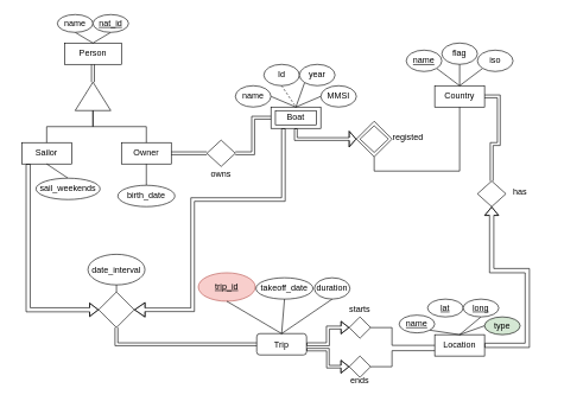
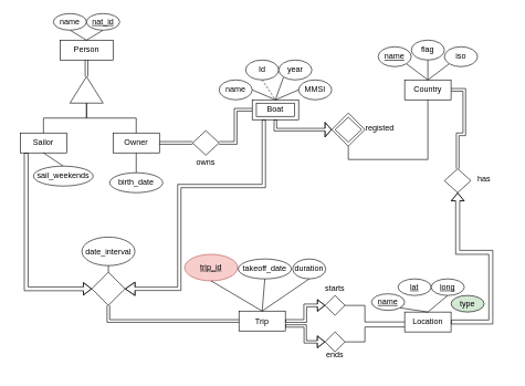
  <mxCell id="0" />
  <mxCell id="1" parent="0" />
  <mxCell id="2" value="" style="group" parent="1" vertex="1" connectable="0"><mxGeometry x="20" y="20" width="225" height="270" as="geometry" /></mxCell>
  <mxCell id="3" value="" style="group" parent="2" vertex="1" connectable="0"><mxGeometry x="10" width="210" height="210" as="geometry" /></mxCell>
  <mxCell id="4" value="Sailor" style="rounded=0;whiteSpace=wrap;html=1;" parent="3" vertex="1"><mxGeometry y="180" width="70" height="30" as="geometry" /></mxCell>
  <mxCell id="5" value="Owner" style="rounded=0;whiteSpace=wrap;html=1;" parent="3" vertex="1"><mxGeometry x="140" y="180" width="70" height="30" as="geometry" /></mxCell>
  <mxCell id="6" value="" style="group" parent="3" vertex="1" connectable="0"><mxGeometry x="50" width="100" height="70" as="geometry" /></mxCell>
  <mxCell id="7" value="Person" style="rounded=0;whiteSpace=wrap;html=1;" parent="6" vertex="1"><mxGeometry x="10" y="40" width="80" height="30" as="geometry" /></mxCell>
  <mxCell id="8" style="edgeStyle=none;rounded=0;orthogonalLoop=1;jettySize=auto;html=1;exitX=0.5;exitY=1;exitDx=0;exitDy=0;entryX=0.5;entryY=0;entryDx=0;entryDy=0;endArrow=none;endFill=0;" parent="6" source="9" target="7" edge="1"><mxGeometry relative="1" as="geometry" /></mxCell>
  <mxCell id="9" value="name" style="ellipse;whiteSpace=wrap;html=1;" parent="6" vertex="1"><mxGeometry width="50" height="25" as="geometry" /></mxCell>
  <mxCell id="10" style="edgeStyle=none;rounded=0;orthogonalLoop=1;jettySize=auto;html=1;exitX=0.5;exitY=1;exitDx=0;exitDy=0;entryX=0.5;entryY=0;entryDx=0;entryDy=0;endArrow=none;endFill=0;" parent="6" source="11" target="7" edge="1"><mxGeometry relative="1" as="geometry" /></mxCell>
  <mxCell id="11" value="&lt;u&gt;nat_id&lt;/u&gt;" style="ellipse;whiteSpace=wrap;html=1;" parent="6" vertex="1"><mxGeometry x="50" width="50" height="25" as="geometry" /></mxCell>
  <mxCell id="12" style="edgeStyle=none;rounded=0;orthogonalLoop=1;jettySize=auto;html=1;exitX=1;exitY=0.5;exitDx=0;exitDy=0;entryX=0.5;entryY=1;entryDx=0;entryDy=0;endArrow=none;endFill=0;shape=link;" parent="3" source="13" target="7" edge="1"><mxGeometry relative="1" as="geometry" /></mxCell>
  <mxCell id="13" value="" style="triangle;whiteSpace=wrap;html=1;rotation=-90;" parent="3" vertex="1"><mxGeometry x="80" y="90" width="40" height="50" as="geometry" /></mxCell>
  <mxCell id="14" style="edgeStyle=orthogonalEdgeStyle;rounded=0;orthogonalLoop=1;jettySize=auto;html=1;exitX=0.5;exitY=0;exitDx=0;exitDy=0;entryX=0;entryY=0.5;entryDx=0;entryDy=0;endArrow=none;endFill=0;" parent="3" source="4" target="13" edge="1"><mxGeometry relative="1" as="geometry" /></mxCell>
  <mxCell id="15" style="edgeStyle=orthogonalEdgeStyle;rounded=0;orthogonalLoop=1;jettySize=auto;html=1;exitX=0.5;exitY=0;exitDx=0;exitDy=0;entryX=0;entryY=0.5;entryDx=0;entryDy=0;endArrow=none;endFill=0;" parent="3" source="5" target="13" edge="1"><mxGeometry relative="1" as="geometry" /></mxCell>
  <mxCell id="16" style="rounded=0;orthogonalLoop=1;jettySize=auto;html=1;exitX=0.5;exitY=0;exitDx=0;exitDy=0;entryX=0.5;entryY=1;entryDx=0;entryDy=0;endArrow=none;endFill=0;" parent="2" source="17" target="4" edge="1"><mxGeometry relative="1" as="geometry" /></mxCell>
  <mxCell id="17" value="sail_weekends" style="ellipse;whiteSpace=wrap;html=1;" parent="2" vertex="1"><mxGeometry x="30" y="230" width="90" height="30" as="geometry" /></mxCell>
  <mxCell id="18" style="edgeStyle=none;rounded=0;orthogonalLoop=1;jettySize=auto;html=1;exitX=0.5;exitY=0;exitDx=0;exitDy=0;entryX=0.5;entryY=1;entryDx=0;entryDy=0;endArrow=none;endFill=0;" parent="2" source="19" target="5" edge="1"><mxGeometry relative="1" as="geometry" /></mxCell>
  <mxCell id="19" value="birth_date" style="ellipse;whiteSpace=wrap;html=1;" parent="2" vertex="1"><mxGeometry x="145" y="240" width="80" height="30" as="geometry" /></mxCell>
  <mxCell id="20" value="" style="group" parent="1" vertex="1" connectable="0"><mxGeometry x="320" y="418.5" width="130" height="83" as="geometry" /></mxCell>
  <mxCell id="21" value="" style="group" parent="20" vertex="1" connectable="0"><mxGeometry x="40" y="50" width="70" height="30" as="geometry" /></mxCell>
- <mxCell id="22" value="Trip" style="whiteSpace=wrap;html=1;rounded=1;" parent="21" vertex="1"><mxGeometry width="70" height="30" as="geometry" /></mxCell>
+ <mxCell id="22" value="Trip" style="rounded=0;whiteSpace=wrap;html=1;" parent="21" vertex="1"><mxGeometry width="70" height="30" as="geometry" /></mxCell>
  <mxCell id="23" value="" style="group" parent="1" vertex="1" connectable="0"><mxGeometry x="560" y="420" width="170" height="80" as="geometry" /></mxCell>
  <mxCell id="24" value="Location" style="rounded=0;whiteSpace=wrap;html=1;" parent="23" vertex="1"><mxGeometry x="50" y="50" width="70" height="30" as="geometry" /></mxCell>
  <mxCell id="25" style="edgeStyle=none;rounded=0;orthogonalLoop=1;jettySize=auto;html=1;exitX=1;exitY=1;exitDx=0;exitDy=0;entryX=0.5;entryY=0;entryDx=0;entryDy=0;endArrow=none;endFill=0;" parent="23" source="26" target="24" edge="1"><mxGeometry relative="1" as="geometry" /></mxCell>
  <mxCell id="26" value="&lt;u&gt;name&lt;/u&gt;" style="ellipse;whiteSpace=wrap;html=1;" parent="23" vertex="1"><mxGeometry y="22.5" width="50" height="25" as="geometry" /></mxCell>
  <mxCell id="27" value="&lt;u&gt;lat&lt;/u&gt;" style="ellipse;whiteSpace=wrap;html=1;" parent="23" vertex="1"><mxGeometry x="40" width="50" height="25" as="geometry" /></mxCell>
  <mxCell id="28" style="edgeStyle=none;rounded=0;orthogonalLoop=1;jettySize=auto;html=1;exitX=0.5;exitY=1;exitDx=0;exitDy=0;entryX=0.5;entryY=0;entryDx=0;entryDy=0;endArrow=none;endFill=0;" parent="23" source="29" target="24" edge="1"><mxGeometry relative="1" as="geometry" /></mxCell>
  <mxCell id="29" value="&lt;u&gt;long&lt;/u&gt;" style="ellipse;whiteSpace=wrap;html=1;" parent="23" vertex="1"><mxGeometry x="90" width="50" height="25" as="geometry" /></mxCell>
- <mxCell id="30" style="edgeStyle=none;rounded=0;orthogonalLoop=1;jettySize=auto;html=1;exitX=0;exitY=0.5;exitDx=0;exitDy=0;entryX=0.5;entryY=0;entryDx=0;entryDy=0;endArrow=none;endFill=0;" parent="23" source="31" target="24" edge="1"><mxGeometry relative="1" as="geometry" /></mxCell>
  <mxCell id="31" value="type" style="ellipse;whiteSpace=wrap;html=1;fillColor=#d5e8d4;" parent="23" vertex="1"><mxGeometry x="120" y="25" width="50" height="25" as="geometry" /></mxCell>
  <mxCell id="32" value="" style="group" parent="1" vertex="1" connectable="0"><mxGeometry x="520" y="70" width="250" height="264" as="geometry" /></mxCell>
  <mxCell id="33" value="" style="group" parent="32" vertex="1" connectable="0"><mxGeometry x="-190" y="20" width="170" height="90" as="geometry" /></mxCell>
  <mxCell id="34" value="Boat" style="rounded=0;whiteSpace=wrap;html=1;" parent="33" vertex="1"><mxGeometry x="50" y="60" width="70" height="30" as="geometry" /></mxCell>
  <mxCell id="35" style="rounded=0;orthogonalLoop=1;jettySize=auto;html=1;exitX=1;exitY=0.5;exitDx=0;exitDy=0;entryX=0.5;entryY=0;entryDx=0;entryDy=0;endArrow=none;endFill=0;" parent="33" source="36" target="34" edge="1"><mxGeometry relative="1" as="geometry" /></mxCell>
  <mxCell id="36" value="name" style="ellipse;whiteSpace=wrap;html=1;" parent="33" vertex="1"><mxGeometry y="30" width="50" height="30" as="geometry" /></mxCell>
  <mxCell id="37" style="edgeStyle=none;rounded=0;orthogonalLoop=1;jettySize=auto;html=1;exitX=0.5;exitY=1;exitDx=0;exitDy=0;entryX=0.5;entryY=0;entryDx=0;entryDy=0;endArrow=none;endFill=0;dashed=1;" parent="33" source="38" target="34" edge="1"><mxGeometry relative="1" as="geometry" /></mxCell>
  <mxCell id="38" value="Id" style="ellipse;whiteSpace=wrap;html=1;" parent="33" vertex="1"><mxGeometry x="40" width="50" height="30" as="geometry" /></mxCell>
  <mxCell id="39" style="edgeStyle=none;rounded=0;orthogonalLoop=1;jettySize=auto;html=1;exitX=0;exitY=1;exitDx=0;exitDy=0;entryX=0.5;entryY=0;entryDx=0;entryDy=0;endArrow=none;endFill=0;" parent="33" source="40" target="34" edge="1"><mxGeometry relative="1" as="geometry" /></mxCell>
  <mxCell id="40" value="year" style="ellipse;whiteSpace=wrap;html=1;" parent="33" vertex="1"><mxGeometry x="90" width="50" height="30" as="geometry" /></mxCell>
  <mxCell id="41" style="edgeStyle=none;rounded=0;orthogonalLoop=1;jettySize=auto;html=1;exitX=0;exitY=0.5;exitDx=0;exitDy=0;entryX=0.5;entryY=0;entryDx=0;entryDy=0;endArrow=none;endFill=0;" parent="33" source="42" target="34" edge="1"><mxGeometry relative="1" as="geometry" /></mxCell>
  <mxCell id="42" value="MMSI" style="ellipse;whiteSpace=wrap;html=1;" parent="33" vertex="1"><mxGeometry x="120" y="30" width="50" height="30" as="geometry" /></mxCell>
  <mxCell id="43" value="" style="rounded=0;whiteSpace=wrap;html=1;fillColor=none;" parent="33" vertex="1"><mxGeometry x="56.25" y="65" width="57.5" height="20" as="geometry" /></mxCell>
  <mxCell id="44" style="edgeStyle=none;rounded=0;orthogonalLoop=1;jettySize=auto;html=1;exitX=0.75;exitY=0;exitDx=0;exitDy=0;endArrow=none;endFill=0;" parent="33" source="43" target="43" edge="1"><mxGeometry relative="1" as="geometry" /></mxCell>
  <mxCell id="45" style="edgeStyle=orthogonalEdgeStyle;shape=flexArrow;rounded=0;orthogonalLoop=1;jettySize=auto;html=1;entryX=0;entryY=0.5;entryDx=0;entryDy=0;endArrow=block;endFill=0;endWidth=17.143;endSize=2.871;width=3.871;exitX=0.5;exitY=1;exitDx=0;exitDy=0;" parent="32" source="34" target="48" edge="1"><mxGeometry relative="1" as="geometry"><Array as="points"><mxPoint x="-105" y="125" /></Array></mxGeometry></mxCell>
  <mxCell id="46" value="" style="group" parent="32" vertex="1" connectable="0"><mxGeometry x="-20" y="100" width="90" height="50" as="geometry" /></mxCell>
  <mxCell id="47" value="" style="group" parent="46" vertex="1" connectable="0"><mxGeometry width="50" height="50" as="geometry" /></mxCell>
  <mxCell id="48" value="" style="rhombus;whiteSpace=wrap;html=1;fillColor=none;" parent="47" vertex="1"><mxGeometry width="50" height="50" as="geometry" /></mxCell>
  <mxCell id="49" value="" style="rhombus;whiteSpace=wrap;html=1;fillColor=none;" parent="47" vertex="1"><mxGeometry x="5" y="6.25" width="40" height="37.5" as="geometry" /></mxCell>
  <mxCell id="50" value="registed" style="text;html=1;strokeColor=none;fillColor=none;align=center;verticalAlign=middle;whiteSpace=wrap;rounded=0;" parent="46" vertex="1"><mxGeometry x="55" y="13" width="35" height="17" as="geometry" /></mxCell>
  <mxCell id="51" value="" style="group" parent="32" vertex="1" connectable="0"><mxGeometry x="50" y="-10" width="150" height="90" as="geometry" /></mxCell>
  <mxCell id="52" value="Country" style="rounded=0;whiteSpace=wrap;html=1;" parent="51" vertex="1"><mxGeometry x="40" y="60" width="70" height="30" as="geometry" /></mxCell>
  <mxCell id="53" style="edgeStyle=none;rounded=0;orthogonalLoop=1;jettySize=auto;html=1;exitX=1;exitY=1;exitDx=0;exitDy=0;entryX=0.5;entryY=0;entryDx=0;entryDy=0;endArrow=none;endFill=0;" parent="51" source="54" target="52" edge="1"><mxGeometry relative="1" as="geometry" /></mxCell>
  <mxCell id="54" value="&lt;u&gt;name&lt;/u&gt;" style="ellipse;whiteSpace=wrap;html=1;" parent="51" vertex="1"><mxGeometry y="10" width="50" height="30" as="geometry" /></mxCell>
  <mxCell id="55" style="edgeStyle=none;rounded=0;orthogonalLoop=1;jettySize=auto;html=1;exitX=0.5;exitY=1;exitDx=0;exitDy=0;entryX=0.5;entryY=0;entryDx=0;entryDy=0;endArrow=none;endFill=0;" parent="51" source="56" target="52" edge="1"><mxGeometry relative="1" as="geometry" /></mxCell>
  <mxCell id="56" value="flag" style="ellipse;whiteSpace=wrap;html=1;" parent="51" vertex="1"><mxGeometry x="50" width="50" height="30" as="geometry" /></mxCell>
  <mxCell id="57" style="edgeStyle=none;rounded=0;orthogonalLoop=1;jettySize=auto;html=1;exitX=0;exitY=1;exitDx=0;exitDy=0;entryX=0.5;entryY=0;entryDx=0;entryDy=0;endArrow=none;endFill=0;" parent="51" source="58" target="52" edge="1"><mxGeometry relative="1" as="geometry" /></mxCell>
  <mxCell id="58" value="iso" style="ellipse;whiteSpace=wrap;html=1;" parent="51" vertex="1"><mxGeometry x="100" y="10" width="50" height="30" as="geometry" /></mxCell>
  <mxCell id="59" style="edgeStyle=orthogonalEdgeStyle;rounded=0;orthogonalLoop=1;jettySize=auto;html=1;exitX=0.5;exitY=1;exitDx=0;exitDy=0;entryX=0.5;entryY=1;entryDx=0;entryDy=0;endArrow=none;endFill=0;" parent="32" source="48" target="52" edge="1"><mxGeometry relative="1" as="geometry" /></mxCell>
  <mxCell id="60" value="" style="group" parent="32" vertex="1" connectable="0"><mxGeometry x="150" y="184" width="100" height="36" as="geometry" /></mxCell>
  <mxCell id="61" value="" style="rhombus;whiteSpace=wrap;html=1;fillColor=none;" parent="60" vertex="1"><mxGeometry width="40" height="36" as="geometry" /></mxCell>
  <mxCell id="62" value="has" style="text;html=1;strokeColor=none;fillColor=none;align=center;verticalAlign=middle;whiteSpace=wrap;rounded=0;" parent="60" vertex="1"><mxGeometry x="30" width="60" height="30" as="geometry" /></mxCell>
  <mxCell id="63" style="edgeStyle=orthogonalEdgeStyle;shape=link;rounded=0;orthogonalLoop=1;jettySize=auto;html=1;exitX=1;exitY=0.5;exitDx=0;exitDy=0;entryX=0.5;entryY=0;entryDx=0;entryDy=0;endArrow=block;endFill=0;" parent="32" source="52" target="61" edge="1"><mxGeometry relative="1" as="geometry" /></mxCell>
  <mxCell id="64" style="edgeStyle=orthogonalEdgeStyle;rounded=0;orthogonalLoop=1;jettySize=auto;html=1;exitX=1;exitY=0.5;exitDx=0;exitDy=0;entryX=0;entryY=0.5;entryDx=0;entryDy=0;endArrow=block;endFill=0;shape=link;" parent="1" source="5" target="66" edge="1"><mxGeometry relative="1" as="geometry" /></mxCell>
  <mxCell id="65" value="" style="group" parent="1" vertex="1" connectable="0"><mxGeometry x="290" y="196.5" width="40" height="57" as="geometry" /></mxCell>
  <mxCell id="66" value="" style="rhombus;whiteSpace=wrap;html=1;fillColor=none;" parent="65" vertex="1"><mxGeometry width="40" height="37" as="geometry" /></mxCell>
  <mxCell id="67" value="owns" style="text;html=1;strokeColor=none;fillColor=none;align=center;verticalAlign=middle;whiteSpace=wrap;rounded=0;" parent="65" vertex="1"><mxGeometry y="37" width="40" height="20" as="geometry" /></mxCell>
  <mxCell id="68" style="edgeStyle=orthogonalEdgeStyle;shape=link;rounded=0;orthogonalLoop=1;jettySize=auto;html=1;entryX=1;entryY=0.5;entryDx=0;entryDy=0;endArrow=block;endFill=0;" parent="1" source="34" target="66" edge="1"><mxGeometry relative="1" as="geometry" /></mxCell>
  <mxCell id="69" style="edgeStyle=orthogonalEdgeStyle;rounded=0;orthogonalLoop=1;jettySize=auto;html=1;exitX=0.129;exitY=1;exitDx=0;exitDy=0;entryX=0;entryY=0.5;entryDx=0;entryDy=0;endArrow=classic;endFill=1;exitPerimeter=0;shape=flexArrow;width=5.714;endSize=3.714;endWidth=12;" parent="1" source="4" target="74" edge="1"><mxGeometry relative="1" as="geometry"><Array as="points"><mxPoint x="39" y="435" /></Array></mxGeometry></mxCell>
  <mxCell id="70" style="edgeStyle=orthogonalEdgeStyle;shape=flexArrow;rounded=0;orthogonalLoop=1;jettySize=auto;html=1;entryX=1;entryY=0.5;entryDx=0;entryDy=0;endArrow=classic;endFill=1;exitX=0.25;exitY=1;exitDx=0;exitDy=0;width=5;endSize=4.558;endWidth=14.167;" parent="1" source="34" target="74" edge="1"><mxGeometry relative="1" as="geometry"><Array as="points"><mxPoint x="397" y="280" /><mxPoint x="270" y="280" /><mxPoint x="270" y="435" /></Array></mxGeometry></mxCell>
  <mxCell id="71" style="edgeStyle=orthogonalEdgeStyle;shape=link;rounded=0;orthogonalLoop=1;jettySize=auto;html=1;entryX=0.5;entryY=1;entryDx=0;entryDy=0;endArrow=classic;endFill=1;endWidth=12.639;" parent="1" source="22" target="74" edge="1"><mxGeometry relative="1" as="geometry" /></mxCell>
  <mxCell id="72" value="" style="group" parent="1" vertex="1" connectable="0"><mxGeometry x="78" y="360" width="165" height="130" as="geometry" /></mxCell>
  <mxCell id="73" value="" style="group" parent="72" vertex="1" connectable="0"><mxGeometry x="55" y="20" width="60" height="80" as="geometry" /></mxCell>
  <mxCell id="74" value="" style="rhombus;whiteSpace=wrap;html=1;fillColor=none;" parent="73" vertex="1"><mxGeometry x="5" y="30" width="50" height="50" as="geometry" /></mxCell>
  <mxCell id="75" style="rounded=0;orthogonalLoop=1;jettySize=auto;html=1;exitX=0.5;exitY=1;exitDx=0;exitDy=0;entryX=0.5;entryY=0;entryDx=0;entryDy=0;endArrow=none;endFill=0;" parent="72" source="76" target="74" edge="1"><mxGeometry relative="1" as="geometry" /></mxCell>
  <mxCell id="76" value="date_interval" style="ellipse;whiteSpace=wrap;html=1;fillColor=none;" parent="72" vertex="1"><mxGeometry x="45" y="-3" width="80" height="43" as="geometry" /></mxCell>
  <mxCell id="77" style="edgeStyle=orthogonalEdgeStyle;rounded=0;orthogonalLoop=1;jettySize=auto;html=1;exitX=1;exitY=0.5;exitDx=0;exitDy=0;entryX=0;entryY=0.5;entryDx=0;entryDy=0;endArrow=block;endFill=0;shape=flexArrow;width=4.138;endSize=3.345;endWidth=12.319;" parent="1" source="22" target="81" edge="1"><mxGeometry relative="1" as="geometry" /></mxCell>
  <mxCell id="78" style="edgeStyle=orthogonalEdgeStyle;rounded=0;orthogonalLoop=1;jettySize=auto;html=1;exitX=0;exitY=0.5;exitDx=0;exitDy=0;entryX=1;entryY=0.5;entryDx=0;entryDy=0;endArrow=none;endFill=0;endWidth=14.126;" parent="1" source="24" target="81" edge="1"><mxGeometry relative="1" as="geometry"><Array as="points"><mxPoint x="550" y="485" /><mxPoint x="550" y="460" /></Array></mxGeometry></mxCell>
  <mxCell id="79" style="edgeStyle=orthogonalEdgeStyle;rounded=0;orthogonalLoop=1;jettySize=auto;html=1;exitX=1;exitY=0.75;exitDx=0;exitDy=0;entryX=0;entryY=0.5;entryDx=0;entryDy=0;endArrow=block;endFill=0;shape=flexArrow;width=3.6;endSize=3.4;endWidth=13.36;" parent="1" source="22" target="85" edge="1"><mxGeometry relative="1" as="geometry" /></mxCell>
  <mxCell id="80" value="" style="group" parent="1" vertex="1" connectable="0"><mxGeometry x="480" y="420" width="60" height="55" as="geometry" /></mxCell>
  <mxCell id="81" value="" style="rhombus;whiteSpace=wrap;html=1;fillColor=none;" parent="80" vertex="1"><mxGeometry x="10" y="25" width="30" height="30" as="geometry" /></mxCell>
  <mxCell id="82" value="" style="group" parent="80" vertex="1" connectable="0"><mxGeometry width="60" height="50" as="geometry" /></mxCell>
  <mxCell id="83" value="starts" style="text;html=1;strokeColor=none;fillColor=none;align=center;verticalAlign=middle;whiteSpace=wrap;rounded=0;" parent="82" vertex="1"><mxGeometry x="-5" width="60" height="30" as="geometry" /></mxCell>
  <mxCell id="84" value="" style="group" parent="1" vertex="1" connectable="0"><mxGeometry x="475" y="500" width="60" height="60" as="geometry" /></mxCell>
  <mxCell id="85" value="" style="rhombus;whiteSpace=wrap;html=1;fillColor=none;" parent="84" vertex="1"><mxGeometry x="15" width="30" height="30" as="geometry" /></mxCell>
  <mxCell id="86" value="ends" style="text;html=1;strokeColor=none;fillColor=none;align=center;verticalAlign=middle;whiteSpace=wrap;rounded=0;" vertex="1" parent="84"><mxGeometry y="20" width="60" height="30" as="geometry" /></mxCell>
  <mxCell id="87" style="edgeStyle=orthogonalEdgeStyle;rounded=0;orthogonalLoop=1;jettySize=auto;html=1;exitX=0;exitY=0.75;exitDx=0;exitDy=0;entryX=1;entryY=0.5;entryDx=0;entryDy=0;endArrow=none;endFill=0;" parent="1" source="24" target="85" edge="1"><mxGeometry relative="1" as="geometry"><Array as="points"><mxPoint x="550" y="493" /><mxPoint x="550" y="515" /></Array></mxGeometry></mxCell>
  <mxCell id="88" style="edgeStyle=orthogonalEdgeStyle;shape=flexArrow;rounded=0;orthogonalLoop=1;jettySize=auto;html=1;entryX=0.5;entryY=1;entryDx=0;entryDy=0;endArrow=block;endFill=0;width=6;endSize=3.6;endWidth=12.4;" parent="1" source="24" target="61" edge="1"><mxGeometry relative="1" as="geometry"><Array as="points"><mxPoint x="740" y="485" /><mxPoint x="740" y="380" /><mxPoint x="690" y="380" /></Array></mxGeometry></mxCell>
  <mxCell id="89" value="&lt;u&gt;trip_id&lt;/u&gt;" style="ellipse;whiteSpace=wrap;html=1;fillColor=#f8cecc;strokeColor=#b85450;" vertex="1" parent="1"><mxGeometry x="278" y="383" width="80" height="40" as="geometry" /></mxCell>
  <mxCell id="90" value="duration" style="ellipse;whiteSpace=wrap;html=1;" parent="1" vertex="1"><mxGeometry x="441" y="390" width="50" height="30" as="geometry" /></mxCell>
  <mxCell id="91" style="edgeStyle=none;rounded=0;orthogonalLoop=1;jettySize=auto;html=1;exitX=0.5;exitY=1;exitDx=0;exitDy=0;entryX=0.5;entryY=0;entryDx=0;entryDy=0;endArrow=none;endFill=0;" parent="1" source="90" target="22" edge="1"><mxGeometry relative="1" as="geometry" /></mxCell>
  <mxCell id="92" value="takeoff_date" style="ellipse;whiteSpace=wrap;html=1;" parent="1" vertex="1"><mxGeometry x="359" y="390" width="80" height="30" as="geometry" /></mxCell>
  <mxCell id="93" style="edgeStyle=none;rounded=0;orthogonalLoop=1;jettySize=auto;html=1;exitX=0.5;exitY=1;exitDx=0;exitDy=0;entryX=0.5;entryY=0;entryDx=0;entryDy=0;endArrow=none;endFill=0;" parent="1" source="92" target="22" edge="1"><mxGeometry relative="1" as="geometry" /></mxCell>
  <mxCell id="94" value="" style="endArrow=none;html=1;rounded=0;exitX=0.5;exitY=1;exitDx=0;exitDy=0;entryX=0.5;entryY=0;entryDx=0;entryDy=0;" edge="1" parent="1" source="89" target="22"><mxGeometry width="50" height="50" relative="1" as="geometry"><mxPoint x="330" y="490" as="sourcePoint" /><mxPoint x="390" y="470" as="targetPoint" /></mxGeometry></mxCell>
